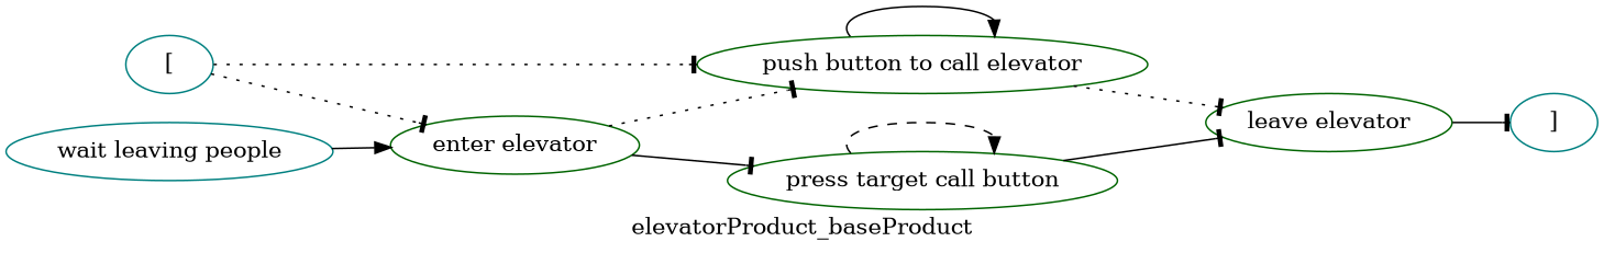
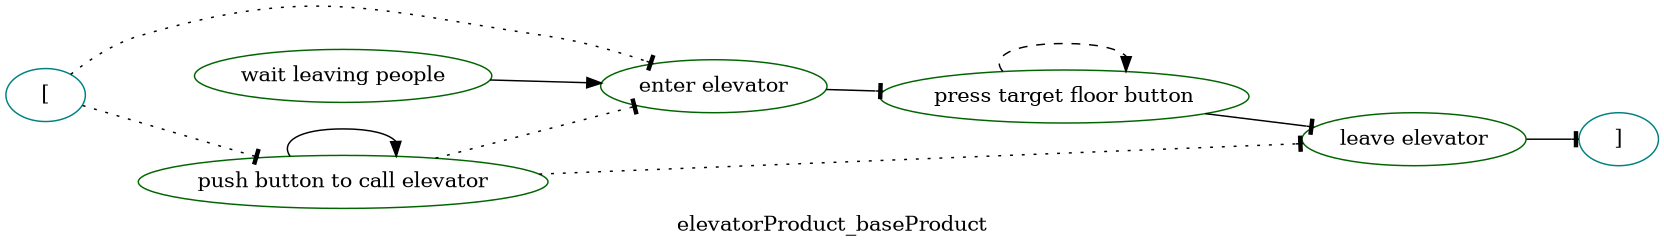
  digraph {
    label=elevatorProduct_baseProduct
    rankdir=LR
    node [color=darkgreen]
    edge [arrowhead=tee style=solid]
    n1 [color=teal label="["]
    n2 [label="push button to call elevator"]
    n3 [label="enter elevator"]
    n4 [label="leave elevator"]
-   n5 [label="press target call button"]
-   n6 [color=teal label="wait leaving people"]
+   n5 [label="press target floor button"]
+   n6 [label="wait leaving people"]
    n7 [color=teal label="]"]
    n1 -> n2 [style=dotted]
    n1 -> n3 [style=dotted]
    n2 -> n2 [arrowhead=normal]
-   n3 -> n2 [style=dotted]
+   n2 -> n3 [style=dotted]
    n2 -> n4 [style=dotted]
    n3 -> n5
    n4 -> n7
    n5 -> n4
    n5 -> n5 [arrowhead=normal style=dashed]
    n6 -> n3 [arrowhead=normal]
  }
